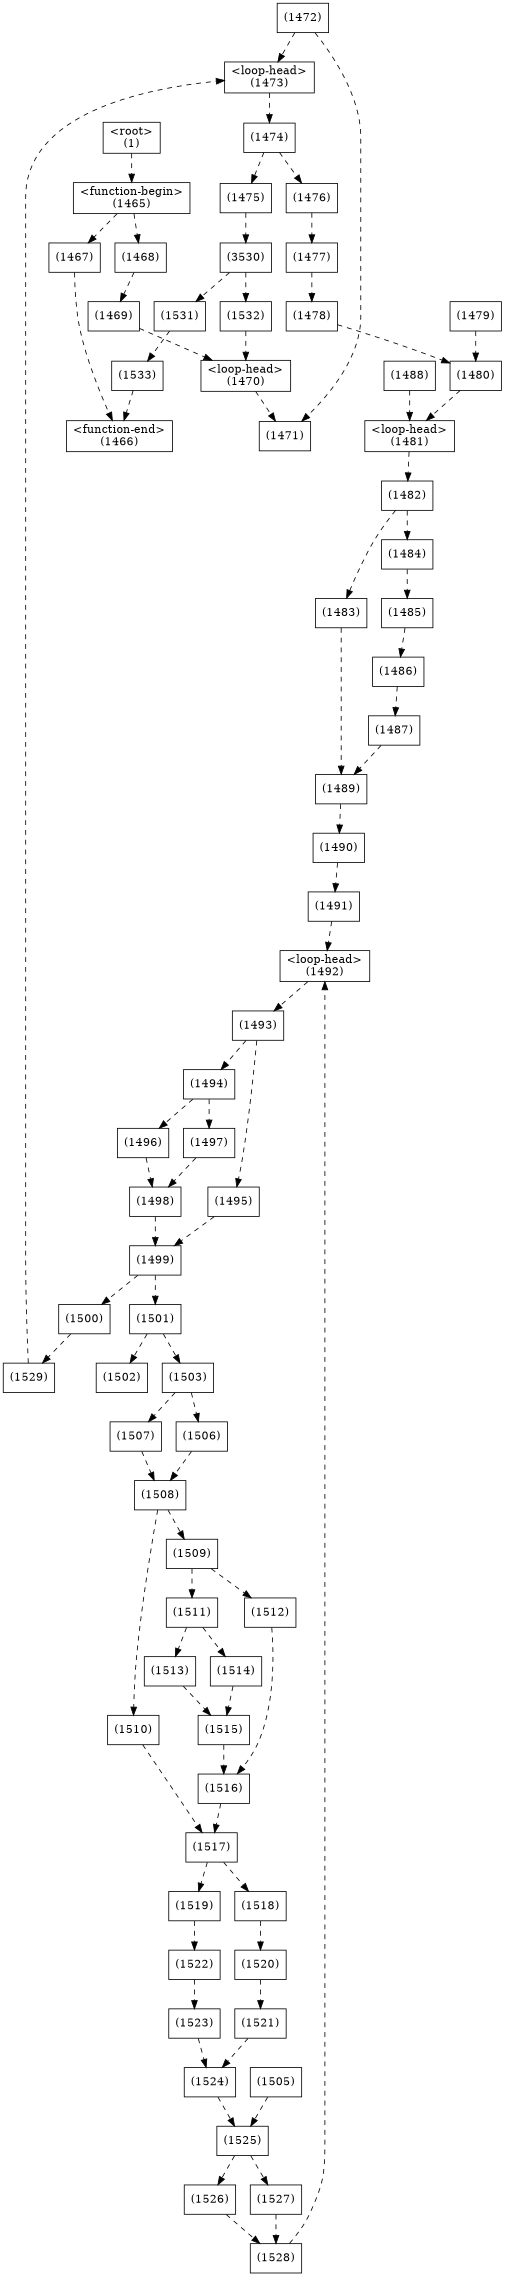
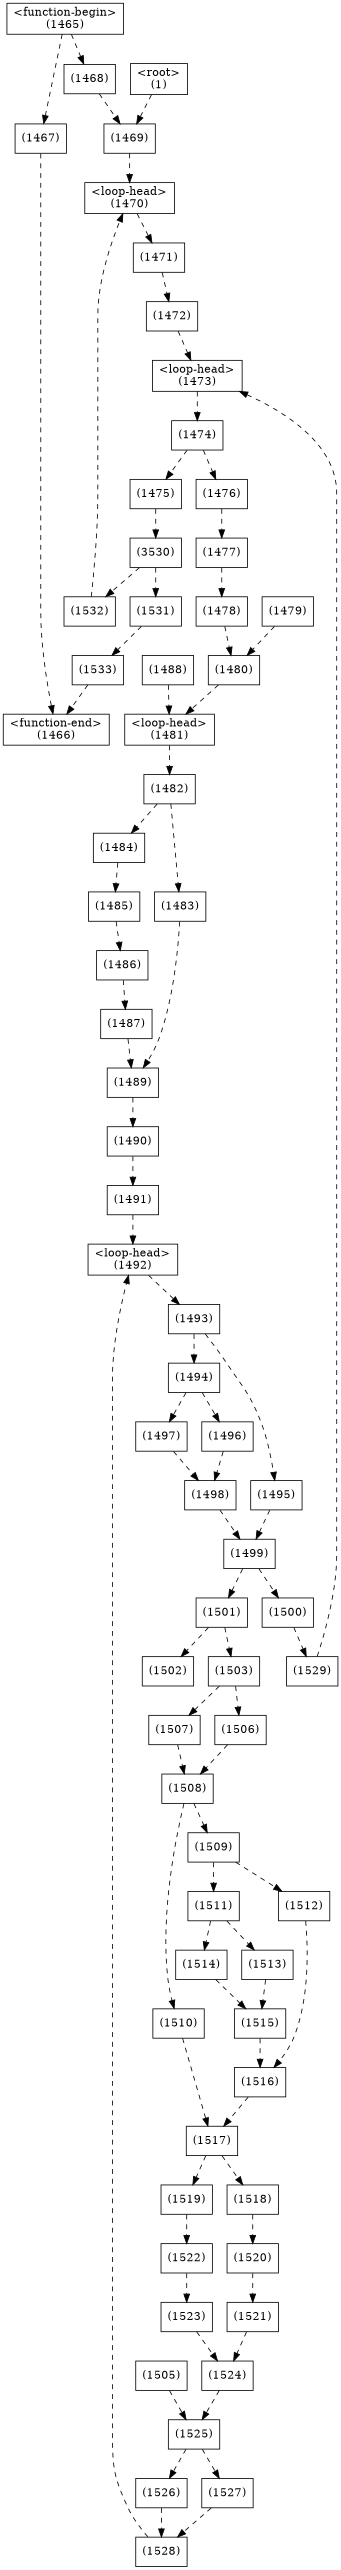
  digraph {
    fontname="DejaVu Serif"
    node [fontname="DejaVu Serif" shape=box]
    edge [fontname="DejaVu Serif" style=dashed]
    n1 [label="(1533)"]
    n2 [label="<function-end>\n(1466)"]
    n3 [label="(1531)"]
    n4 [label="(1532)"]
    n5 [label="<loop-head>\n(1470)"]
    n6 [label="(1471)"]
    n7 [label="(3530)"]
    n8 [label="(1475)"]
    n9 [label="(1529)"]
    n10 [label="<loop-head>\n(1473)"]
    n11 [label="(1474)"]
    n12 [label="(1500)"]
    n13 [label="(1528)"]
    n14 [label="<loop-head>\n(1492)"]
    n15 [label="(1493)"]
    n16 [label="(1527)"]
    n17 [label="(1526)"]
    n18 [label="(1525)"]
    n19 [label="(1524)"]
    n20 [label="(1505)"]
    n21 [label="(1523)"]
    n22 [label="(1521)"]
    n23 [label="(1522)"]
    n24 [label="(1519)"]
    n25 [label="(1520)"]
    n26 [label="(1518)"]
    n27 [label="(1517)"]
    n28 [label="(1510)"]
    n29 [label="(1516)"]
    n30 [label="(1512)"]
    n31 [label="(1515)"]
    n32 [label="(1514)"]
    n33 [label="(1513)"]
    n34 [label="(1511)"]
    n35 [label="(1509)"]
    n36 [label="(1508)"]
    n37 [label="(1507)"]
    n38 [label="(1506)"]
    n39 [label="(1503)"]
    n40 [label="(1502)"]
    n41 [label="(1501)"]
    n42 [label="(1499)"]
    n43 [label="(1495)"]
    n44 [label="(1498)"]
    n45 [label="(1497)"]
    n46 [label="(1496)"]
    n47 [label="(1494)"]
    n48 [label="(1491)"]
    n49 [label="(1490)"]
    n50 [label="(1489)"]
    n51 [label="(1483)"]
    n52 [label="(1487)"]
    n53 [label="(1488)"]
    n54 [label="<loop-head>\n(1481)"]
    n55 [label="(1482)"]
    n56 [label="(1486)"]
    n57 [label="(1485)"]
    n58 [label="(1484)"]
    n59 [label="(1480)"]
    n60 [label="(1479)"]
    n61 [label="(1478)"]
    n62 [label="(1477)"]
    n63 [label="(1476)"]
    n64 [label="(1472)"]
    n65 [label="(1469)"]
    n66 [label="(1468)"]
    n67 [label="<function-begin>\n(1465)"]
    n68 [label="(1467)"]
    n69 [label="<root>\n(1)"]
    n1 -> n2
    n3 -> n1
    n4 -> n5
    n5 -> n6
-   n64 -> n6
+   n6 -> n64
    n7 -> n3
    n7 -> n4
    n8 -> n7
    n9 -> n10
    n10 -> n11
    n11 -> n8
    n11 -> n63
    n12 -> n9
    n13 -> n14
    n14 -> n15
    n15 -> n43
    n15 -> n47
    n16 -> n13
    n17 -> n13
    n18 -> n16
    n18 -> n17
    n19 -> n18
    n20 -> n18
    n21 -> n19
    n22 -> n19
    n23 -> n21
    n24 -> n23
    n25 -> n22
    n26 -> n25
    n27 -> n24
    n27 -> n26
    n28 -> n27
    n29 -> n27
    n30 -> n29
    n31 -> n29
    n32 -> n31
    n33 -> n31
    n34 -> n32
    n34 -> n33
    n35 -> n30
    n35 -> n34
    n36 -> n28
    n36 -> n35
    n37 -> n36
    n38 -> n36
    n39 -> n37
    n39 -> n38
    n41 -> n39
    n41 -> n40
    n42 -> n12
    n42 -> n41
    n43 -> n42
    n44 -> n42
    n45 -> n44
    n46 -> n44
    n47 -> n45
    n47 -> n46
    n48 -> n14
    n49 -> n48
    n50 -> n49
    n51 -> n50
    n52 -> n50
    n53 -> n54
    n54 -> n55
    n55 -> n51
    n55 -> n58
    n56 -> n52
    n57 -> n56
    n58 -> n57
    n59 -> n54
    n60 -> n59
    n61 -> n59
    n62 -> n61
    n63 -> n62
    n64 -> n10
    n65 -> n5
    n66 -> n65
    n67 -> n66
    n67 -> n68
    n68 -> n2
-   n69 -> n67
+   n69 -> n65
  }
